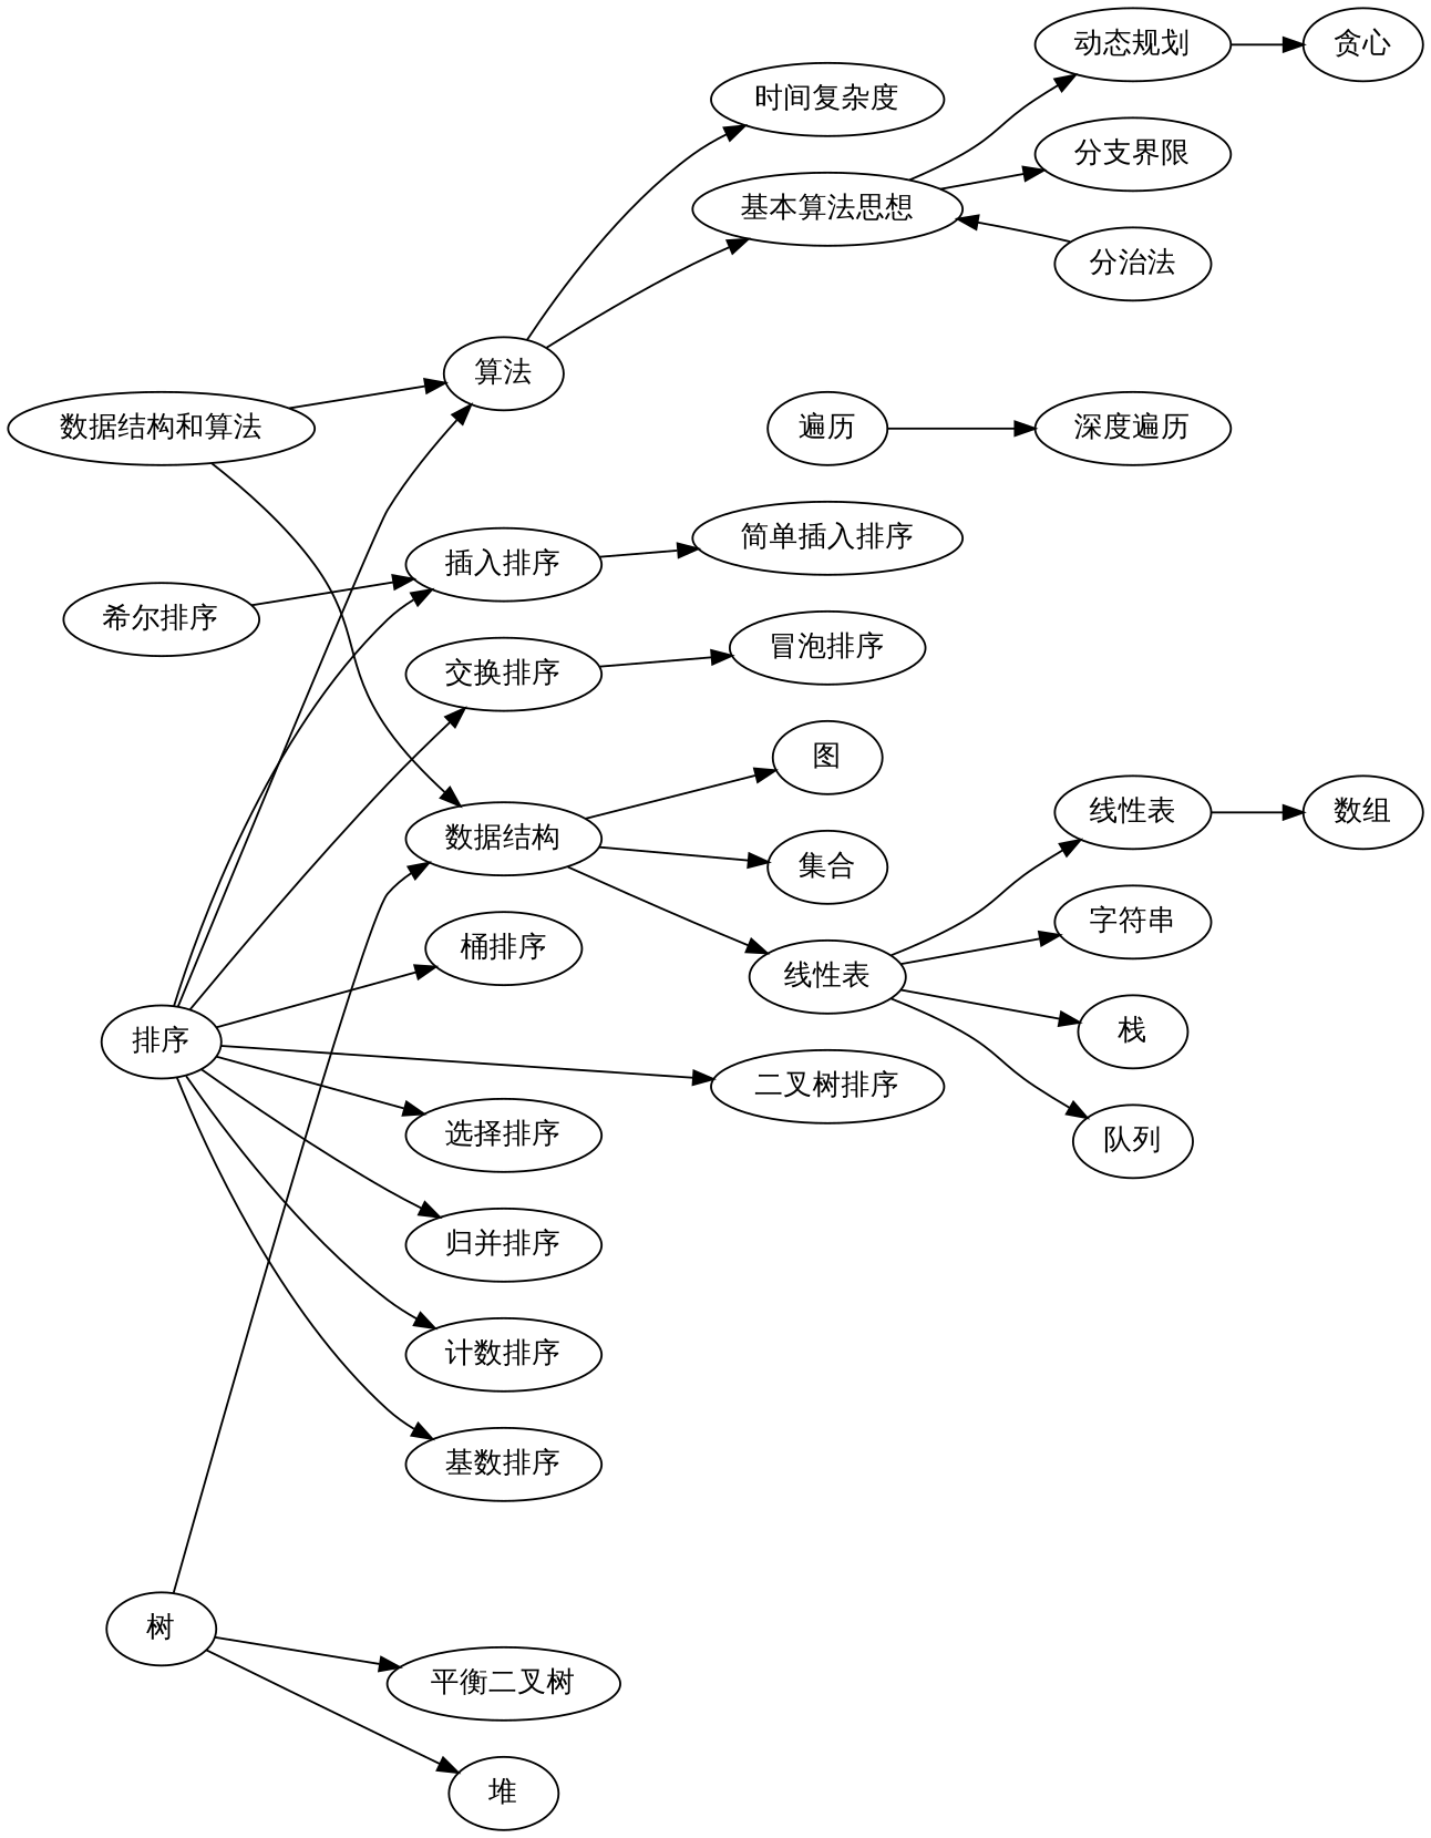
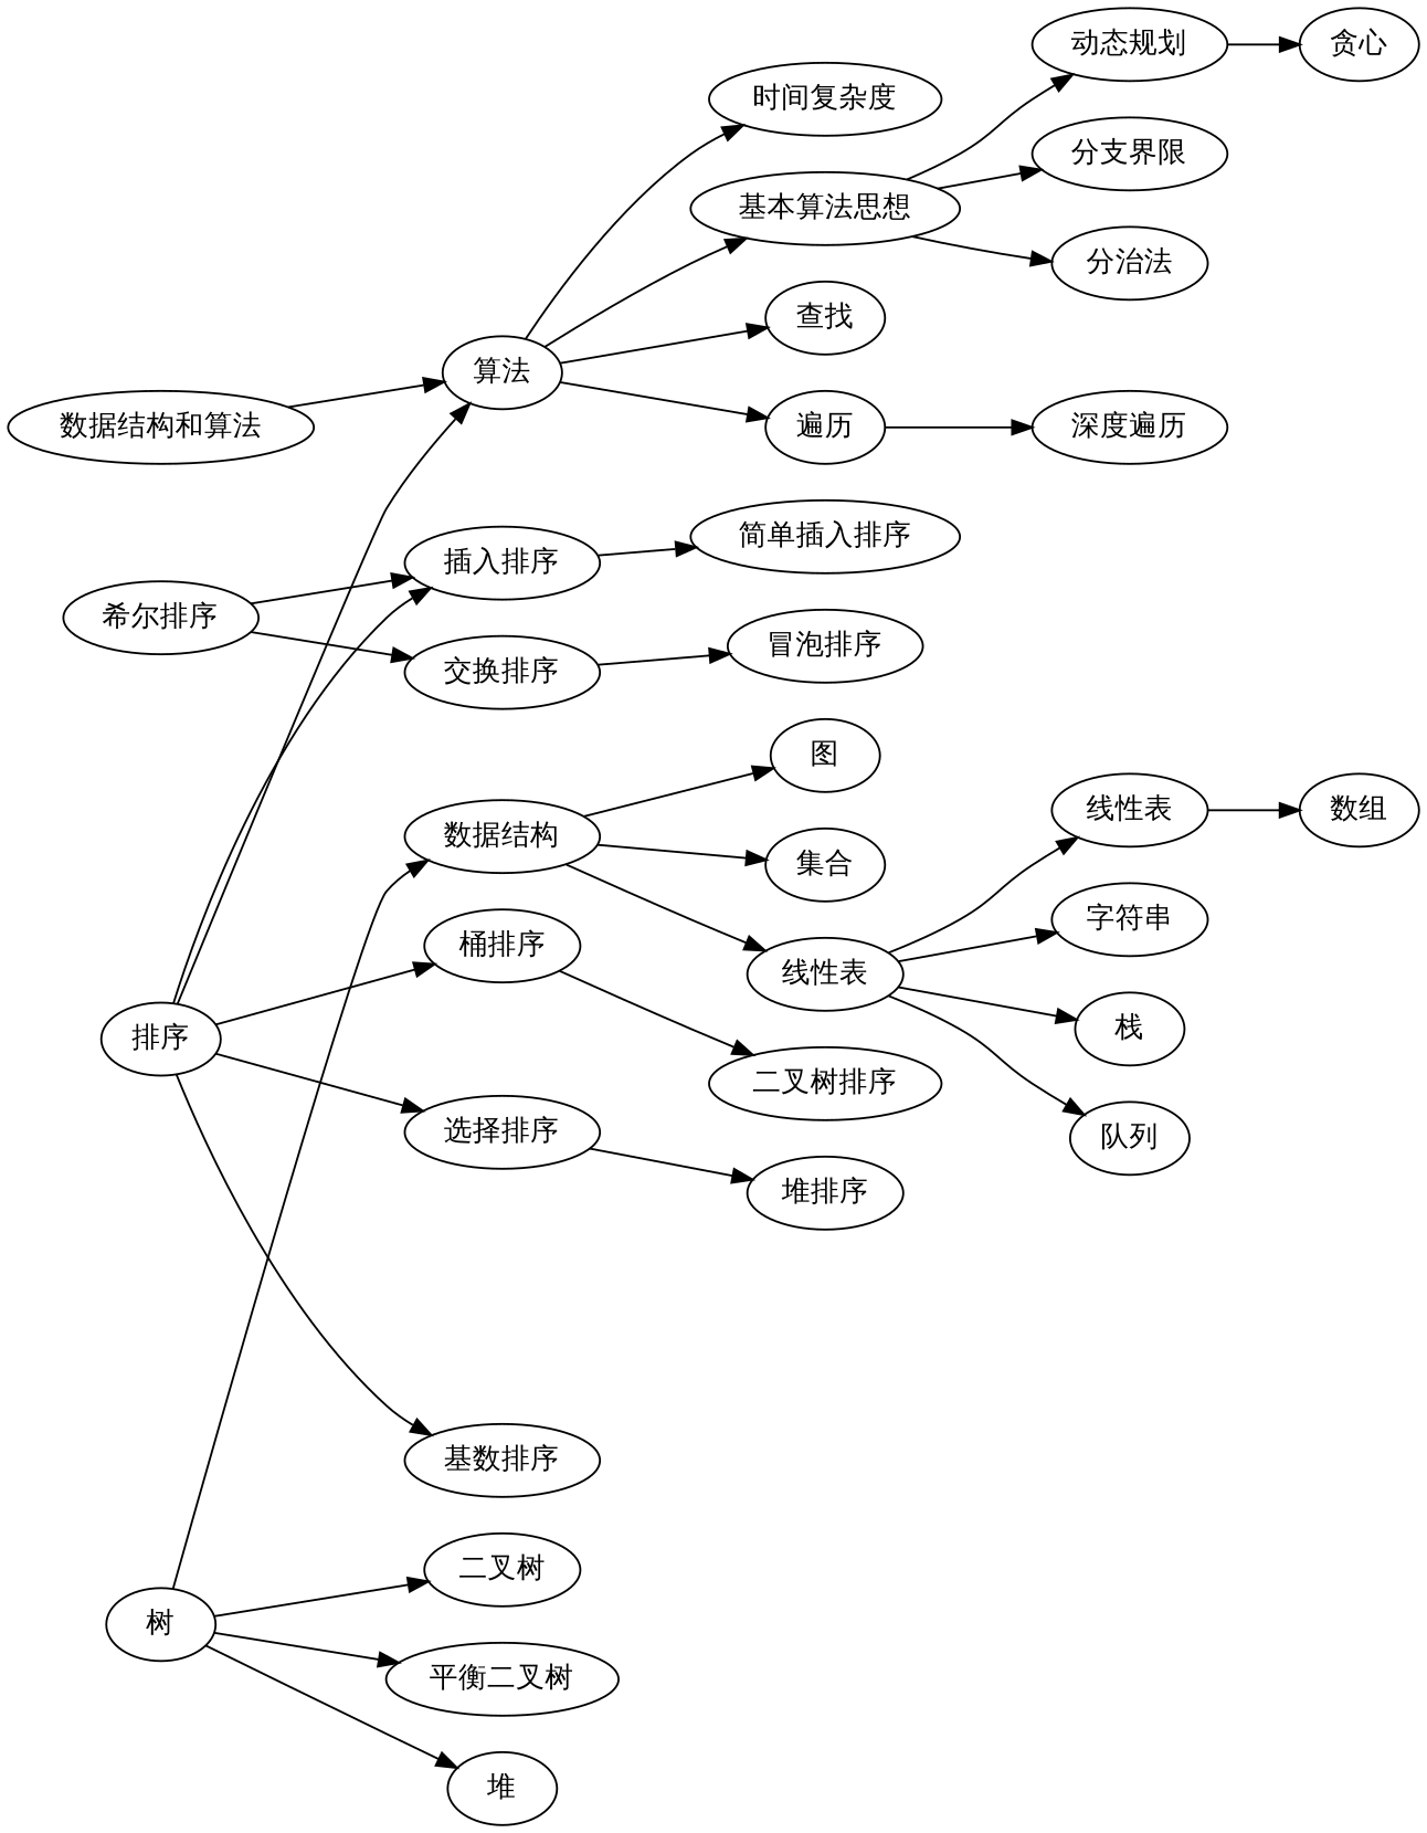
  digraph {
    rankdir=LR
    n1 [label="数据结构和算法"]
    n2 [label="算法"]
    n3 [label="数据结构"]
    n4 [label="基本算法思想"]
+   n5 [label="查找"]
    n6 [label="遍历"]
    n7 [label="时间复杂度"]
    n8 [label="集合"]
    n9 [label="线性表"]
    n10 [label="图"]
    n11 [label="分治法"]
    n12 [label="动态规划"]
    n13 [label="分支界限"]
    n14 [label="排序"]
    n15 [label="插入排序"]
    n16 [label="选择排序"]
    n17 [label="交换排序"]
-   n18 [label="归并排序"]
-   n19 [label="计数排序"]
    n20 [label="基数排序"]
    n21 [label="桶排序"]
    n22 [label="二叉树排序"]
    n23 [label="深度遍历"]
    n24 [label="线性表"]
    n25 [label="字符串"]
    n26 [label="栈"]
    n27 [label="队列"]
    n28 [label="树"]
+   n29 [label="二叉树"]
    n30 [label="平衡二叉树"]
    n31 [label="堆"]
    n32 [label="贪心"]
    n33 [label="简单插入排序"]
+   n34 [label="堆排序"]
    n35 [label="冒泡排序"]
    n36 [label="希尔排序"]
    n37 [label="数组"]
    n1 -> n2
-   n1 -> n3
    n2 -> n4
+   n2 -> n5
+   n2 -> n6
    n2 -> n7
    n3 -> n8
    n3 -> n9
    n3 -> n10
-   n11 -> n4
+   n4 -> n11
    n4 -> n12
    n4 -> n13
    n6 -> n23
    n9 -> n24
    n9 -> n25
    n9 -> n26
    n9 -> n27
    n12 -> n32
    n14 -> n2
    n14 -> n15
    n14 -> n16
-   n14 -> n17
-   n14 -> n18
-   n14 -> n19
+   n36 -> n17
    n14 -> n20
    n14 -> n21
-   n14 -> n22
+   n21 -> n22
    n15 -> n33
+   n16 -> n34
    n17 -> n35
    n24 -> n37
    n28 -> n3
+   n28 -> n29
    n28 -> n30
    n28 -> n31
    n36 -> n15
  }
